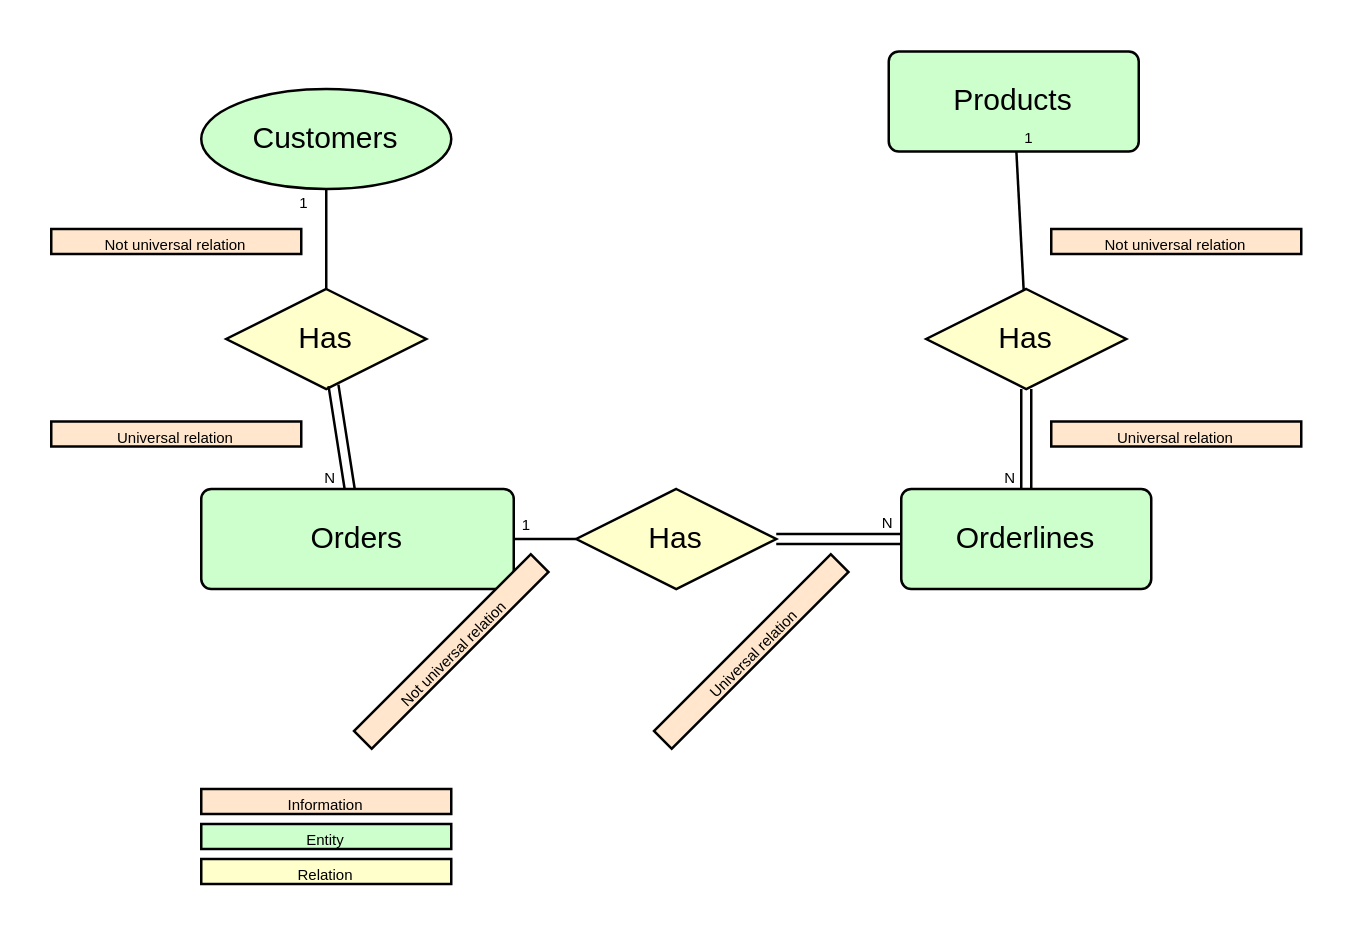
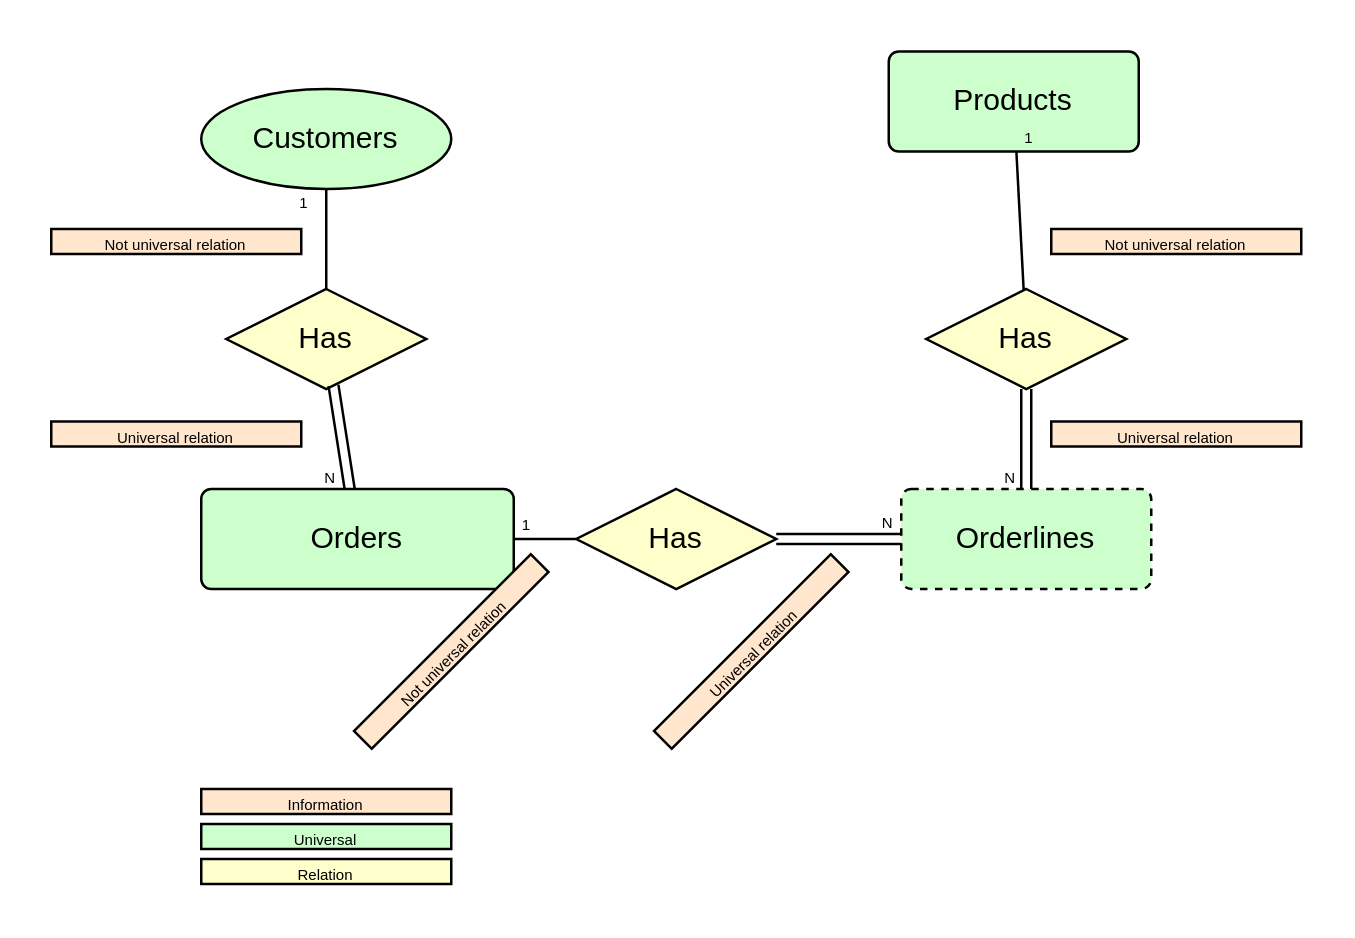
  <mxCell id="0" />
  <mxCell id="1" parent="0" />
  <mxCell id="2" value="Customers" style="ellipse;arcSize=10;whiteSpace=wrap;html=1;align=center;fillColor=light-dark(#CCFFCC,var(--ge-dark-color, #121212));" vertex="1" parent="1"><mxGeometry x="80" y="35" width="100" height="40" as="geometry" /></mxCell>
- <mxCell id="3" value="Orderlines" style="rounded=1;arcSize=10;whiteSpace=wrap;html=1;align=center;fillColor=light-dark(#CCFFCC,var(--ge-dark-color, #121212));" vertex="1" parent="1"><mxGeometry x="360" y="195" width="100" height="40" as="geometry" /></mxCell>
+ <mxCell id="3" value="Orderlines" style="rounded=1;arcSize=10;whiteSpace=wrap;html=1;align=center;fillColor=light-dark(#CCFFCC,var(--ge-dark-color, #121212));dashed=1;" vertex="1" parent="1"><mxGeometry x="360" y="195" width="100" height="40" as="geometry" /></mxCell>
  <mxCell id="4" value="Orders" style="rounded=1;arcSize=10;whiteSpace=wrap;html=1;align=center;fillColor=light-dark(#CCFFCC,var(--ge-dark-color, #121212));" vertex="1" parent="1"><mxGeometry x="80" y="195" width="125" height="40" as="geometry" /></mxCell>
  <mxCell id="5" value="Products" style="rounded=1;arcSize=10;whiteSpace=wrap;html=1;align=center;fillColor=light-dark(#CCFFCC,var(--ge-dark-color, #121212));" vertex="1" parent="1"><mxGeometry x="355" y="20" width="100" height="40" as="geometry" /></mxCell>
  <mxCell id="6" value="Has" style="shape=rhombus;perimeter=rhombusPerimeter;whiteSpace=wrap;html=1;align=center;fillColor=light-dark(#FFFFCC,var(--ge-dark-color, #121212));" vertex="1" parent="1"><mxGeometry x="90" y="115" width="80" height="40" as="geometry" /></mxCell>
  <mxCell id="7" value="Has" style="shape=rhombus;perimeter=rhombusPerimeter;whiteSpace=wrap;html=1;align=center;fillColor=light-dark(#FFFFCC,var(--ge-dark-color, #121212));" vertex="1" parent="1"><mxGeometry x="230" y="195" width="80" height="40" as="geometry" /></mxCell>
  <mxCell id="8" value="Has" style="shape=rhombus;perimeter=rhombusPerimeter;whiteSpace=wrap;html=1;align=center;fillColor=light-dark(#FFFFCC,var(--ge-dark-color, #121212));" vertex="1" parent="1"><mxGeometry x="370" y="115" width="80" height="40" as="geometry" /></mxCell>
  <mxCell id="9" value="" style="endArrow=none;html=1;rounded=0;" edge="1" parent="1" source="6" target="2"><mxGeometry relative="1" as="geometry"><mxPoint x="290" y="145" as="sourcePoint" /><mxPoint x="450" y="145" as="targetPoint" /></mxGeometry></mxCell>
  <mxCell id="10" value="&lt;font style=&quot;font-size: 6px;&quot;&gt;1&lt;/font&gt;" style="resizable=0;html=1;whiteSpace=wrap;align=right;verticalAlign=bottom;" connectable="0" vertex="1" parent="9"><mxGeometry x="1" relative="1" as="geometry"><mxPoint x="-6" y="12" as="offset" /></mxGeometry></mxCell>
  <mxCell id="11" value="" style="shape=link;html=1;rounded=0;" edge="1" parent="1" source="6" target="4"><mxGeometry relative="1" as="geometry"><mxPoint x="290" y="145" as="sourcePoint" /><mxPoint x="450" y="145" as="targetPoint" /></mxGeometry></mxCell>
  <mxCell id="12" value="&lt;font style=&quot;font-size: 6px;&quot;&gt;N&lt;/font&gt;" style="resizable=0;html=1;whiteSpace=wrap;align=right;verticalAlign=bottom;" connectable="0" vertex="1" parent="11"><mxGeometry x="1" relative="1" as="geometry"><mxPoint x="-4" y="2" as="offset" /></mxGeometry></mxCell>
  <mxCell id="13" style="edgeStyle=orthogonalEdgeStyle;rounded=0;orthogonalLoop=1;jettySize=auto;html=1;exitX=0.5;exitY=1;exitDx=0;exitDy=0;" edge="1" parent="1"><mxGeometry relative="1" as="geometry"><mxPoint x="89" y="176" as="sourcePoint" /><mxPoint x="89" y="176" as="targetPoint" /></mxGeometry></mxCell>
  <mxCell id="14" value="" style="shape=link;html=1;rounded=0;" edge="1" parent="1" source="7" target="3"><mxGeometry relative="1" as="geometry"><mxPoint x="290" y="155" as="sourcePoint" /><mxPoint x="450" y="155" as="targetPoint" /></mxGeometry></mxCell>
  <mxCell id="15" value="&lt;font style=&quot;font-size: 6px;&quot;&gt;N&lt;/font&gt;" style="resizable=0;html=1;whiteSpace=wrap;align=right;verticalAlign=bottom;" connectable="0" vertex="1" parent="14"><mxGeometry x="1" relative="1" as="geometry"><mxPoint x="-2" as="offset" /></mxGeometry></mxCell>
  <mxCell id="16" value="" style="endArrow=none;html=1;rounded=0;" edge="1" parent="1" source="7" target="4"><mxGeometry relative="1" as="geometry"><mxPoint x="129" y="285" as="sourcePoint" /><mxPoint x="289" y="285" as="targetPoint" /></mxGeometry></mxCell>
  <mxCell id="17" value="&lt;font style=&quot;font-size: 6px;&quot;&gt;1&lt;/font&gt;" style="resizable=0;html=1;whiteSpace=wrap;align=right;verticalAlign=bottom;" connectable="0" vertex="1" parent="16"><mxGeometry x="1" relative="1" as="geometry"><mxPoint x="8" y="1" as="offset" /></mxGeometry></mxCell>
  <mxCell id="18" value="&lt;font style=&quot;font-size: 6px;&quot;&gt;Information&lt;/font&gt;" style="whiteSpace=wrap;html=1;align=center;fillColor=light-dark(#FFE6CC,var(--ge-dark-color, #121212));" vertex="1" parent="1"><mxGeometry x="80" y="315" width="100" height="10" as="geometry" /></mxCell>
- <mxCell id="19" value="&lt;font style=&quot;font-size: 6px;&quot;&gt;Entity&lt;/font&gt;" style="whiteSpace=wrap;html=1;align=center;fillColor=light-dark(#CCFFCC,var(--ge-dark-color, #121212));" vertex="1" parent="1"><mxGeometry x="80" y="329" width="100" height="10" as="geometry" /></mxCell>
+ <mxCell id="19" value="&lt;font style=&quot;font-size: 6px;&quot;&gt;Universal&lt;/font&gt;" style="whiteSpace=wrap;html=1;align=center;fillColor=light-dark(#CCFFCC,var(--ge-dark-color, #121212));" vertex="1" parent="1"><mxGeometry x="80" y="329" width="100" height="10" as="geometry" /></mxCell>
  <mxCell id="20" value="&lt;font style=&quot;font-size: 6px;&quot;&gt;Relation&lt;/font&gt;" style="whiteSpace=wrap;html=1;align=center;fillColor=light-dark(#FFFFCC,var(--ge-dark-color, #121212));" vertex="1" parent="1"><mxGeometry x="80" y="343" width="100" height="10" as="geometry" /></mxCell>
  <mxCell id="21" value="&lt;font style=&quot;font-size: 6px;&quot;&gt;Not universal relation&lt;/font&gt;" style="whiteSpace=wrap;html=1;align=center;fillColor=light-dark(#FFE6CC,var(--ge-dark-color, #121212));rotation=-45;" vertex="1" parent="1"><mxGeometry x="130" y="255" width="100" height="10" as="geometry" /></mxCell>
  <mxCell id="22" value="" style="shape=link;html=1;rounded=0;" edge="1" parent="1" source="8" target="3"><mxGeometry relative="1" as="geometry"><mxPoint x="450" y="168" as="sourcePoint" /><mxPoint x="500" y="168" as="targetPoint" /></mxGeometry></mxCell>
  <mxCell id="23" value="&lt;font style=&quot;font-size: 6px;&quot;&gt;N&lt;/font&gt;" style="resizable=0;html=1;whiteSpace=wrap;align=right;verticalAlign=bottom;" connectable="0" vertex="1" parent="22"><mxGeometry x="1" relative="1" as="geometry"><mxPoint x="-3" y="2" as="offset" /></mxGeometry></mxCell>
  <mxCell id="24" value="&lt;font style=&quot;font-size: 6px;&quot;&gt;Universal relation&lt;/font&gt;" style="whiteSpace=wrap;html=1;align=center;fillColor=light-dark(#FFE6CC,var(--ge-dark-color, #121212));" vertex="1" parent="1"><mxGeometry x="420" y="168" width="100" height="10" as="geometry" /></mxCell>
  <mxCell id="25" value="&lt;font style=&quot;font-size: 6px;&quot;&gt;Not universal relation&lt;/font&gt;" style="whiteSpace=wrap;html=1;align=center;fillColor=light-dark(#FFE6CC,var(--ge-dark-color, #121212));" vertex="1" parent="1"><mxGeometry x="420" y="91" width="100" height="10" as="geometry" /></mxCell>
  <mxCell id="26" value="" style="endArrow=none;html=1;rounded=0;" edge="1" parent="1" source="8" target="5"><mxGeometry relative="1" as="geometry"><mxPoint x="423" y="95.66" as="sourcePoint" /><mxPoint x="373" y="95.66" as="targetPoint" /></mxGeometry></mxCell>
  <mxCell id="27" value="&lt;font style=&quot;font-size: 6px;&quot;&gt;1&lt;/font&gt;" style="resizable=0;html=1;whiteSpace=wrap;align=right;verticalAlign=bottom;" connectable="0" vertex="1" parent="26"><mxGeometry x="1" relative="1" as="geometry"><mxPoint x="8" y="1" as="offset" /></mxGeometry></mxCell>
  <mxCell id="28" value="&lt;font style=&quot;font-size: 6px;&quot;&gt;Universal relation&lt;/font&gt;" style="whiteSpace=wrap;html=1;align=center;fillColor=light-dark(#FFE6CC,var(--ge-dark-color, #121212));rotation=-45;" vertex="1" parent="1"><mxGeometry x="250" y="255" width="100" height="10" as="geometry" /></mxCell>
  <mxCell id="29" value="&lt;font style=&quot;font-size: 6px;&quot;&gt;Not universal relation&lt;/font&gt;" style="whiteSpace=wrap;html=1;align=center;fillColor=light-dark(#FFE6CC,var(--ge-dark-color, #121212));" vertex="1" parent="1"><mxGeometry x="20" y="91" width="100" height="10" as="geometry" /></mxCell>
  <mxCell id="30" value="&lt;font style=&quot;font-size: 6px;&quot;&gt;Universal relation&lt;/font&gt;" style="whiteSpace=wrap;html=1;align=center;fillColor=light-dark(#FFE6CC,var(--ge-dark-color, #121212));" vertex="1" parent="1"><mxGeometry x="20" y="168" width="100" height="10" as="geometry" /></mxCell>
